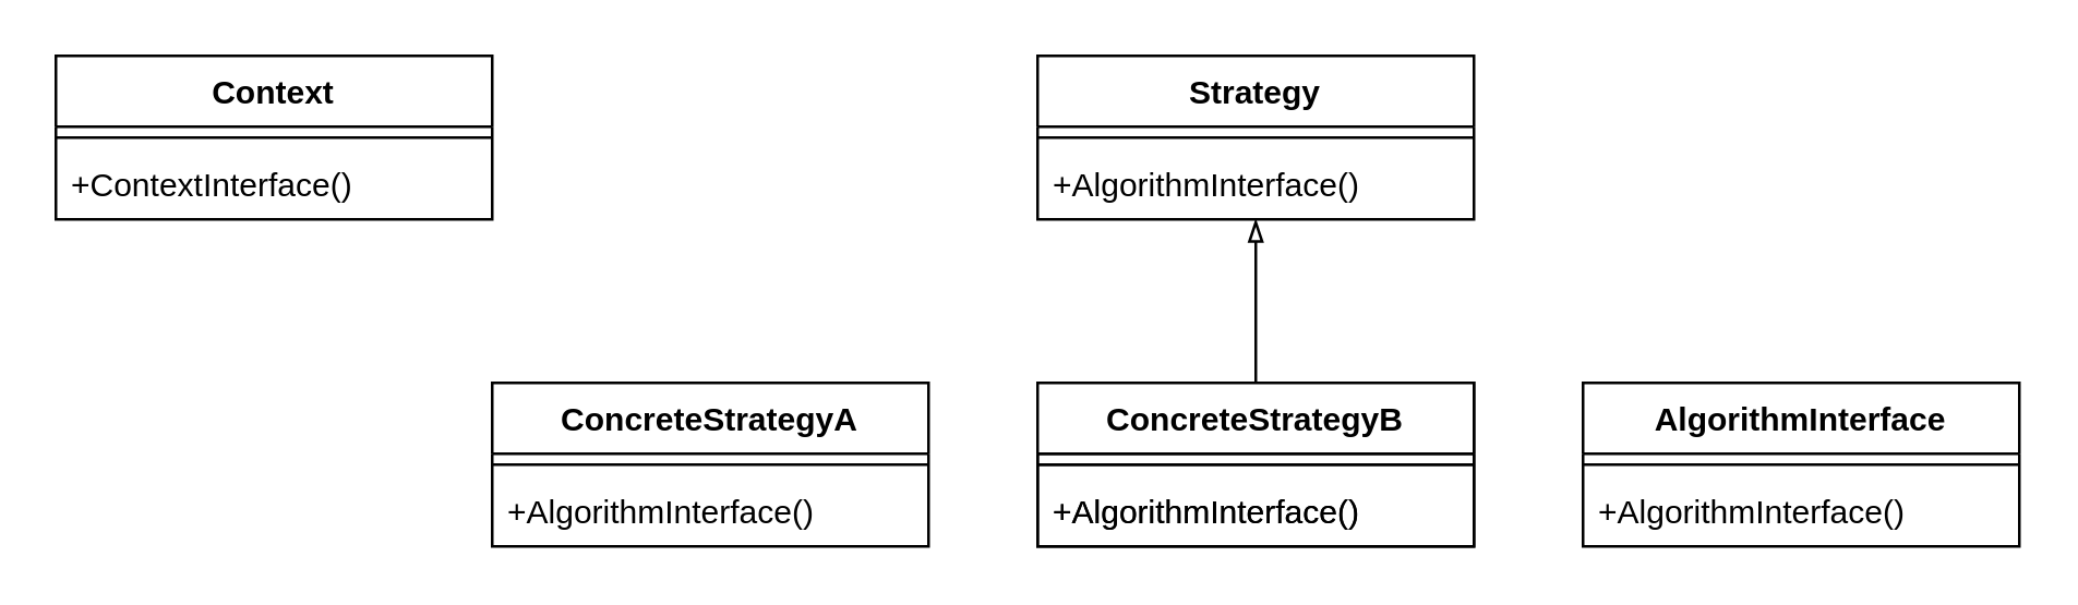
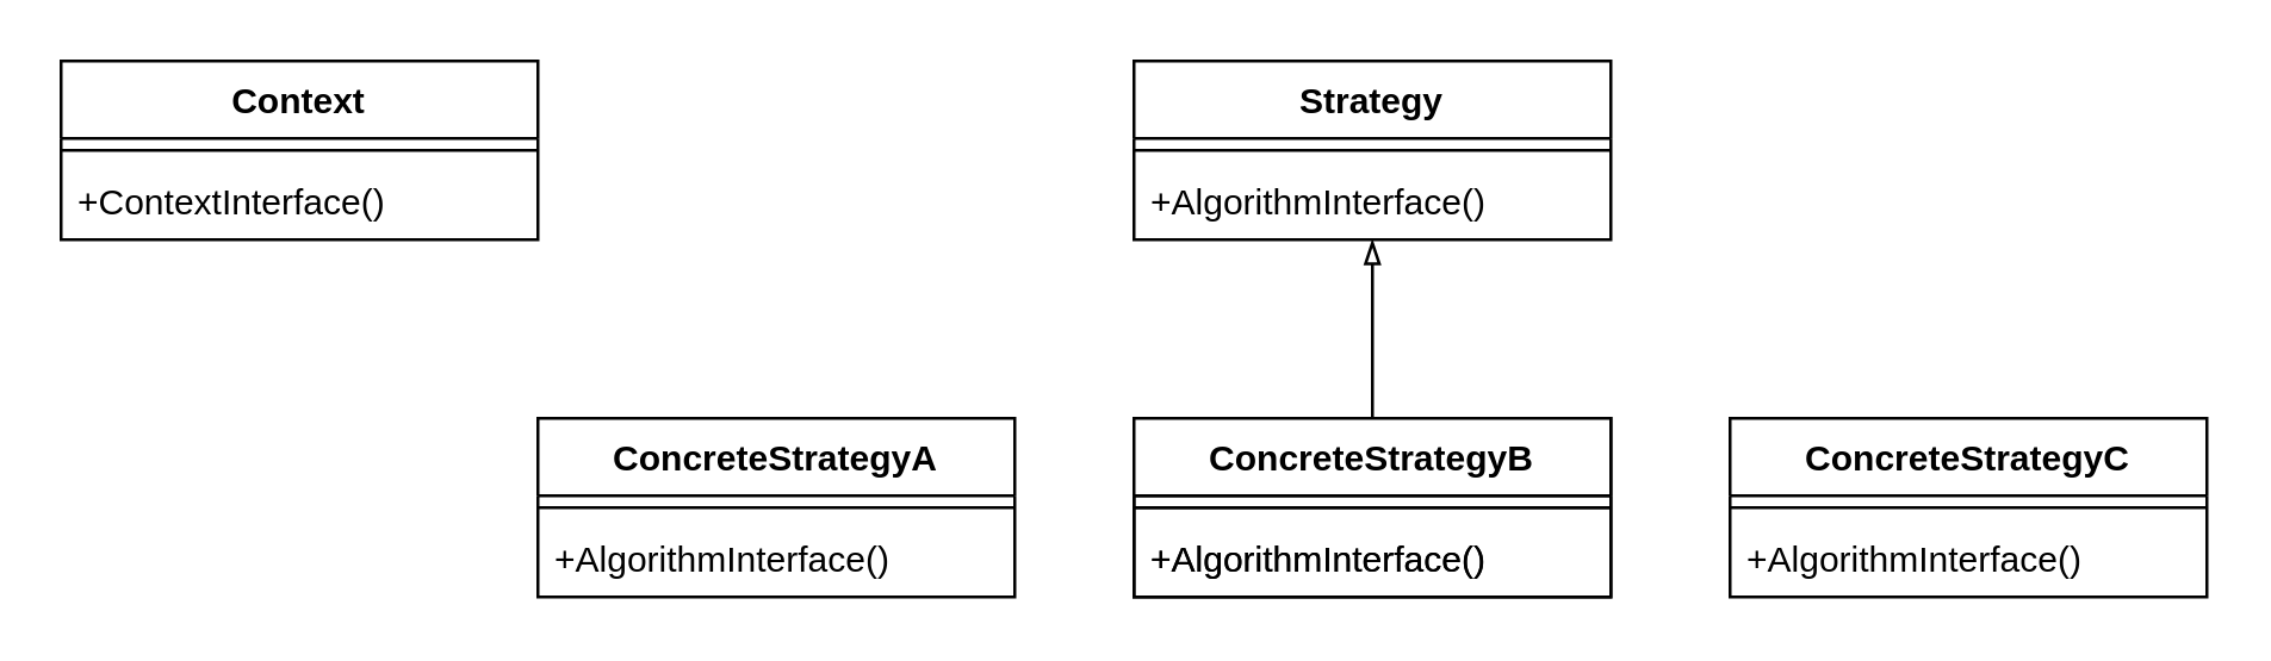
  <mxCell id="0" />
  <mxCell id="1" parent="0" />
  <mxCell id="2" value="Context" style="swimlane;fontStyle=1;align=center;verticalAlign=top;childLayout=stackLayout;horizontal=1;startSize=26;horizontalStack=0;resizeParent=1;resizeParentMax=0;resizeLast=0;collapsible=1;marginBottom=0;whiteSpace=wrap;html=1;" vertex="1" parent="1"><mxGeometry x="20" y="20" width="160" height="60" as="geometry" /></mxCell>
  <mxCell id="3" value="" style="line;strokeWidth=1;fillColor=none;align=left;verticalAlign=middle;spacingTop=-1;spacingLeft=3;spacingRight=3;rotatable=0;labelPosition=right;points=[];portConstraint=eastwest;strokeColor=inherit;" vertex="1" parent="2"><mxGeometry y="26" width="160" height="8" as="geometry" /></mxCell>
  <mxCell id="4" value="+ContextInterface()" style="text;strokeColor=none;fillColor=none;align=left;verticalAlign=top;spacingLeft=4;spacingRight=4;overflow=hidden;rotatable=0;points=[[0,0.5],[1,0.5]];portConstraint=eastwest;whiteSpace=wrap;html=1;" vertex="1" parent="2"><mxGeometry y="34" width="160" height="26" as="geometry" /></mxCell>
  <mxCell id="5" value="Strategy" style="swimlane;fontStyle=1;align=center;verticalAlign=top;childLayout=stackLayout;horizontal=1;startSize=26;horizontalStack=0;resizeParent=1;resizeParentMax=0;resizeLast=0;collapsible=1;marginBottom=0;whiteSpace=wrap;html=1;" vertex="1" parent="1"><mxGeometry x="380" y="20" width="160" height="60" as="geometry" /></mxCell>
  <mxCell id="6" value="" style="line;strokeWidth=1;fillColor=none;align=left;verticalAlign=middle;spacingTop=-1;spacingLeft=3;spacingRight=3;rotatable=0;labelPosition=right;points=[];portConstraint=eastwest;strokeColor=inherit;" vertex="1" parent="5"><mxGeometry y="26" width="160" height="8" as="geometry" /></mxCell>
  <mxCell id="7" value="+AlgorithmInterface()" style="text;strokeColor=none;fillColor=none;align=left;verticalAlign=top;spacingLeft=4;spacingRight=4;overflow=hidden;rotatable=0;points=[[0,0.5],[1,0.5]];portConstraint=eastwest;whiteSpace=wrap;html=1;" vertex="1" parent="5"><mxGeometry y="34" width="160" height="26" as="geometry" /></mxCell>
  <mxCell id="8" value="ConcreteStrategyB" style="swimlane;fontStyle=1;align=center;verticalAlign=top;childLayout=stackLayout;horizontal=1;startSize=26;horizontalStack=0;resizeParent=1;resizeParentMax=0;resizeLast=0;collapsible=1;marginBottom=0;whiteSpace=wrap;html=1;" vertex="1" parent="1"><mxGeometry x="380" y="140" width="160" height="60" as="geometry" /></mxCell>
  <mxCell id="9" value="" style="line;strokeWidth=1;fillColor=none;align=left;verticalAlign=middle;spacingTop=-1;spacingLeft=3;spacingRight=3;rotatable=0;labelPosition=right;points=[];portConstraint=eastwest;strokeColor=inherit;" vertex="1" parent="8"><mxGeometry y="26" width="160" height="8" as="geometry" /></mxCell>
  <mxCell id="10" value="+AlgorithmInterface()" style="text;strokeColor=none;fillColor=none;align=left;verticalAlign=top;spacingLeft=4;spacingRight=4;overflow=hidden;rotatable=0;points=[[0,0.5],[1,0.5]];portConstraint=eastwest;whiteSpace=wrap;html=1;" vertex="1" parent="8"><mxGeometry y="34" width="160" height="26" as="geometry" /></mxCell>
  <mxCell id="11" value="ConcreteStrategyA" style="swimlane;fontStyle=1;align=center;verticalAlign=top;childLayout=stackLayout;horizontal=1;startSize=26;horizontalStack=0;resizeParent=1;resizeParentMax=0;resizeLast=0;collapsible=1;marginBottom=0;whiteSpace=wrap;html=1;" vertex="1" parent="1"><mxGeometry x="180" y="140" width="160" height="60" as="geometry" /></mxCell>
  <mxCell id="12" value="" style="line;strokeWidth=1;fillColor=none;align=left;verticalAlign=middle;spacingTop=-1;spacingLeft=3;spacingRight=3;rotatable=0;labelPosition=right;points=[];portConstraint=eastwest;strokeColor=inherit;" vertex="1" parent="11"><mxGeometry y="26" width="160" height="8" as="geometry" /></mxCell>
  <mxCell id="13" value="+AlgorithmInterface()" style="text;strokeColor=none;fillColor=none;align=left;verticalAlign=top;spacingLeft=4;spacingRight=4;overflow=hidden;rotatable=0;points=[[0,0.5],[1,0.5]];portConstraint=eastwest;whiteSpace=wrap;html=1;" vertex="1" parent="11"><mxGeometry y="34" width="160" height="26" as="geometry" /></mxCell>
  <mxCell id="14" style="edgeStyle=none;rounded=0;orthogonalLoop=1;jettySize=auto;html=1;endArrow=blockThin;endFill=0;" edge="1" parent="1" source="15" target="5"><mxGeometry relative="1" as="geometry" /></mxCell>
  <mxCell id="15" value="ConcreteStrategyB" style="swimlane;fontStyle=1;align=center;verticalAlign=top;childLayout=stackLayout;horizontal=1;startSize=26;horizontalStack=0;resizeParent=1;resizeParentMax=0;resizeLast=0;collapsible=1;marginBottom=0;whiteSpace=wrap;html=1;" vertex="1" parent="1"><mxGeometry x="380" y="140" width="160" height="60" as="geometry" /></mxCell>
  <mxCell id="16" value="" style="line;strokeWidth=1;fillColor=none;align=left;verticalAlign=middle;spacingTop=-1;spacingLeft=3;spacingRight=3;rotatable=0;labelPosition=right;points=[];portConstraint=eastwest;strokeColor=inherit;" vertex="1" parent="15"><mxGeometry y="26" width="160" height="8" as="geometry" /></mxCell>
  <mxCell id="17" value="+AlgorithmInterface()" style="text;strokeColor=none;fillColor=none;align=left;verticalAlign=top;spacingLeft=4;spacingRight=4;overflow=hidden;rotatable=0;points=[[0,0.5],[1,0.5]];portConstraint=eastwest;whiteSpace=wrap;html=1;" vertex="1" parent="15"><mxGeometry y="34" width="160" height="26" as="geometry" /></mxCell>
- <mxCell id="18" value="AlgorithmInterface" style="swimlane;fontStyle=1;align=center;verticalAlign=top;childLayout=stackLayout;horizontal=1;startSize=26;horizontalStack=0;resizeParent=1;resizeParentMax=0;resizeLast=0;collapsible=1;marginBottom=0;whiteSpace=wrap;html=1;" vertex="1" parent="1"><mxGeometry x="580" y="140" width="160" height="60" as="geometry" /></mxCell>
+ <mxCell id="18" value="ConcreteStrategyC" style="swimlane;fontStyle=1;align=center;verticalAlign=top;childLayout=stackLayout;horizontal=1;startSize=26;horizontalStack=0;resizeParent=1;resizeParentMax=0;resizeLast=0;collapsible=1;marginBottom=0;whiteSpace=wrap;html=1;" vertex="1" parent="1"><mxGeometry x="580" y="140" width="160" height="60" as="geometry" /></mxCell>
  <mxCell id="19" value="" style="line;strokeWidth=1;fillColor=none;align=left;verticalAlign=middle;spacingTop=-1;spacingLeft=3;spacingRight=3;rotatable=0;labelPosition=right;points=[];portConstraint=eastwest;strokeColor=inherit;" vertex="1" parent="18"><mxGeometry y="26" width="160" height="8" as="geometry" /></mxCell>
  <mxCell id="20" value="+AlgorithmInterface()" style="text;strokeColor=none;fillColor=none;align=left;verticalAlign=top;spacingLeft=4;spacingRight=4;overflow=hidden;rotatable=0;points=[[0,0.5],[1,0.5]];portConstraint=eastwest;whiteSpace=wrap;html=1;" vertex="1" parent="18"><mxGeometry y="34" width="160" height="26" as="geometry" /></mxCell>
